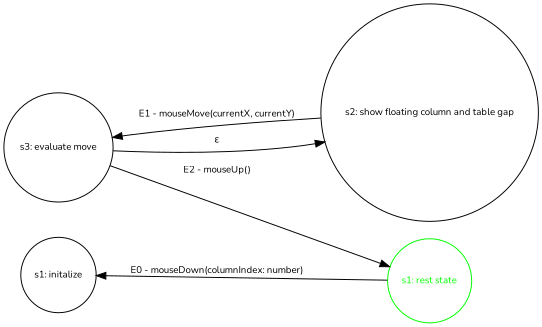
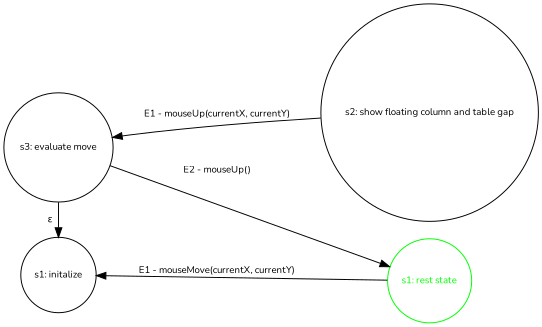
  digraph {
    fontname=Nunito
    rankdir=LR
    node [fontname=Nunito fontsize=10 shape=circle]
    edge [fontname=Nunito fontsize=10]
    n1 [label="s1: initalize"]
    n2 [label="s3: evaluate move"]
    n3 [color=green fontcolor=green label="s1: rest state"]
    n4 [label="s2: show floating column and table gap"]
    subgraph sub_1 {
      rank=same
      n1
      n2
    }
    n2 -> n3 [label="E2 - mouseUp()"]
-   n2 -> n4 [label="&#949;"]
-   n3 -> n1 [label="E0 - mouseDown(columnIndex: number)"]
-   n4 -> n2 [label="E1 - mouseMove(currentX, currentY)"]
+   n2 -> n1 [label="&#949;"]
+   n3 -> n1 [label="E1 - mouseMove(currentX, currentY)"]
+   n4 -> n2 [label="E1 - mouseUp(currentX, currentY)"]
  }
